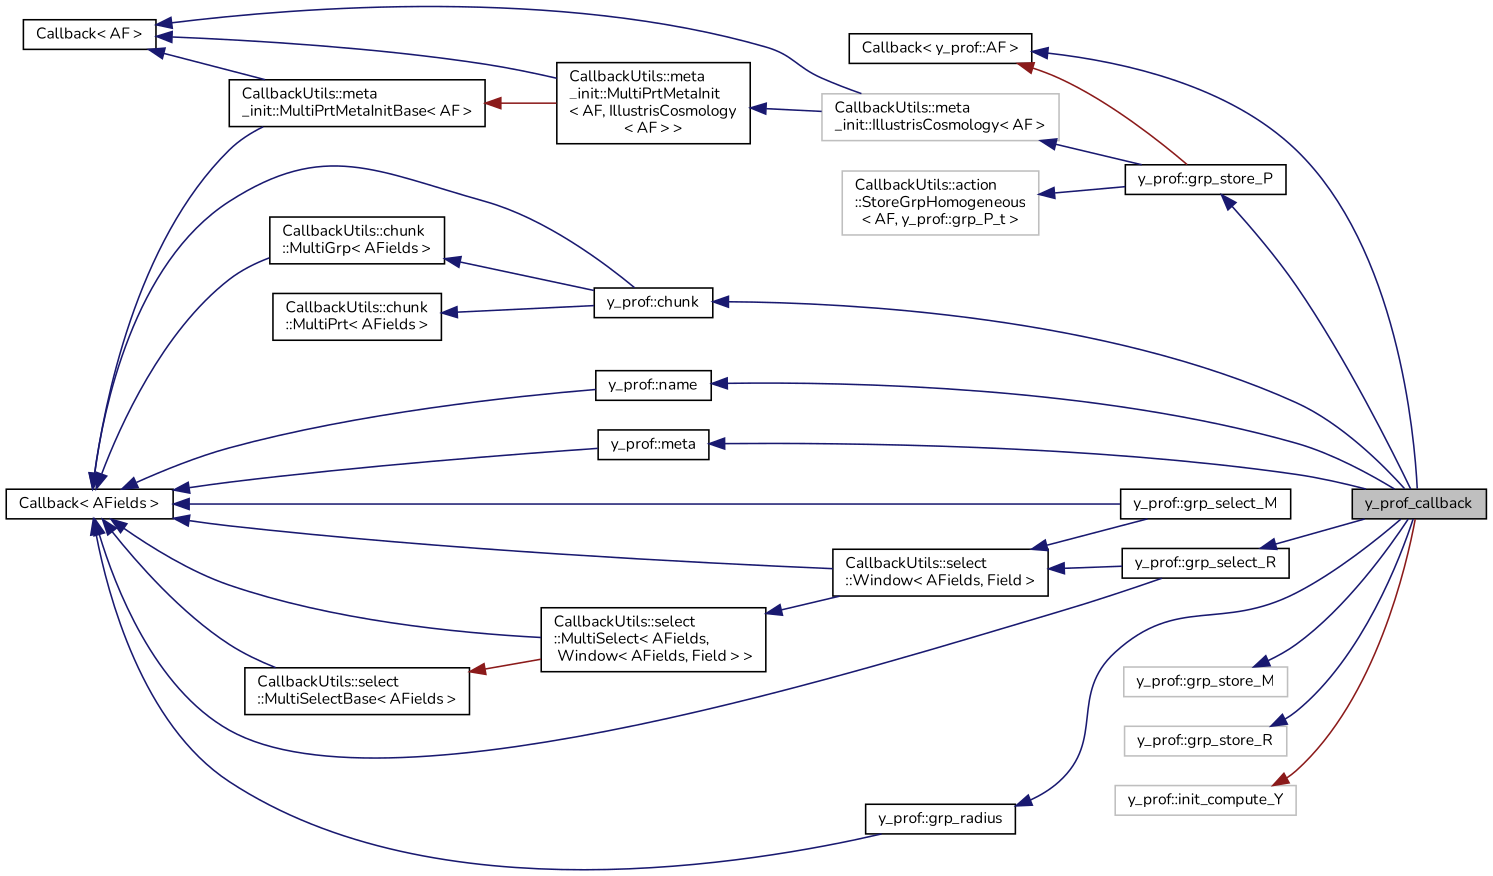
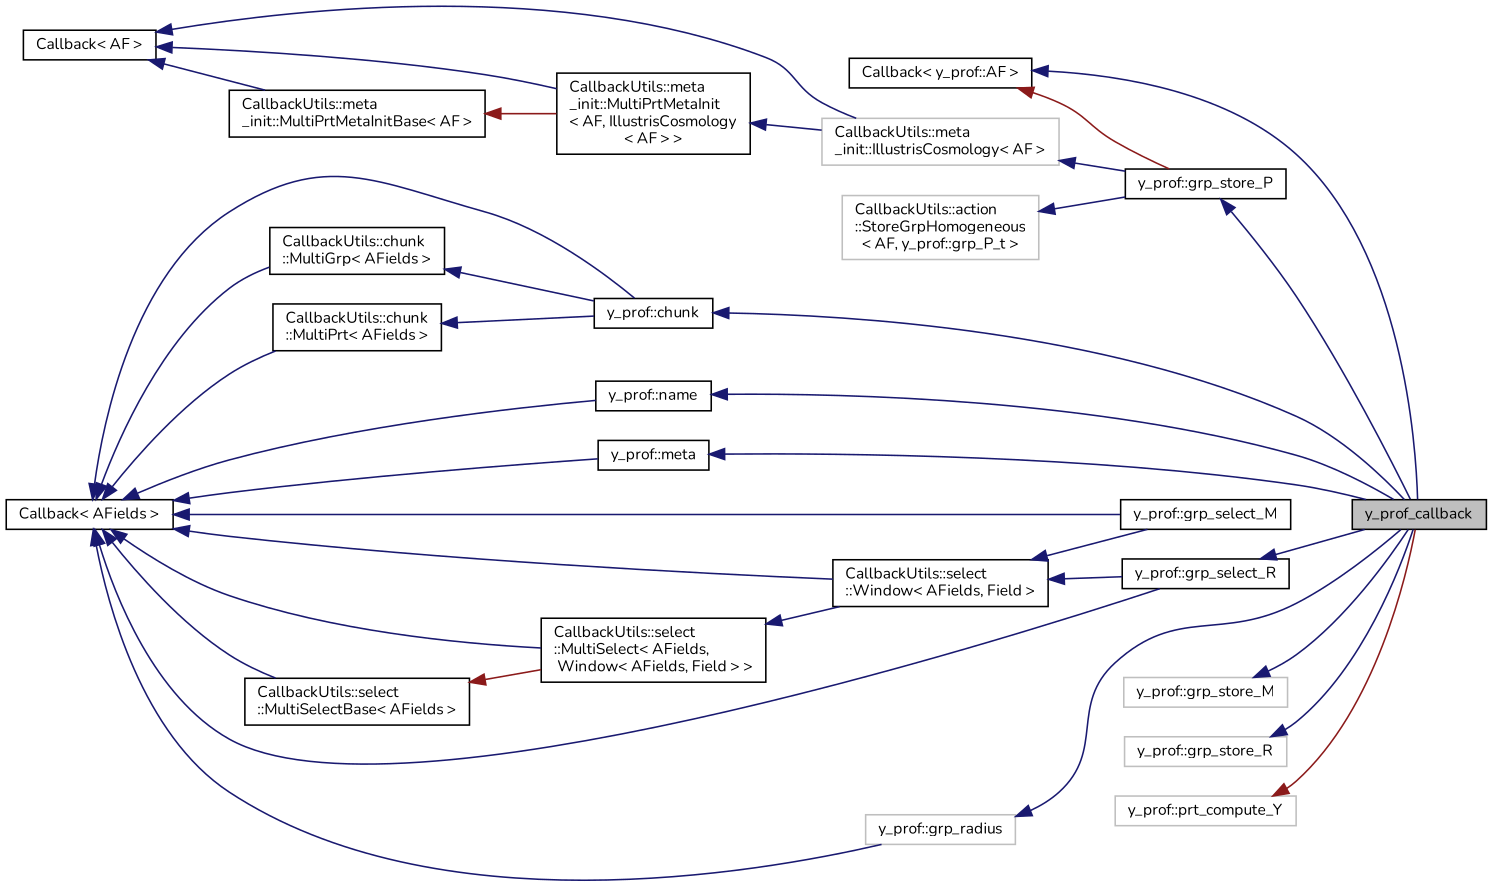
  digraph {
    fontname=Nunito
    rankdir=LR
    node [color=black fillcolor=white fontname=Nunito fontsize=10 shape=record style=filled]
    edge [color=midnightblue dir=back fontname=Nunito fontsize=10 labelfontname=Helvetica labelfontsize=10 style=solid]
    n1 [fillcolor=grey75 fontcolor=black height=0.2 label=y_prof_callback width=0.4]
    n2 [height=0.2 label="Callback\< y_prof::AF \>" width=0.4]
    n3 [height=0.2 label="y_prof::grp_store_P" width=0.4]
    n4 [height=0.2 label="y_prof::chunk" width=0.4]
    n5 [height=0.2 label="Callback\< AFields \>" width=0.4]
    n6 [height=0.2 label="CallbackUtils::chunk\l::MultiGrp\< AFields \>" width=0.4]
    n7 [height=0.2 label="CallbackUtils::chunk\l::MultiPrt\< AFields \>" width=0.4]
    n8 [height=0.2 label="y_prof::name" width=0.4]
    n9 [height=0.2 label="y_prof::meta" width=0.4]
    n10 [height=0.2 label="y_prof::grp_select_M" width=0.4]
    n11 [height=0.2 label="CallbackUtils::select\l::Window\< AFields, Field \>" width=0.4]
    n12 [height=0.2 label="CallbackUtils::select\l::MultiSelect\< AFields,\l Window\< AFields, Field \> \>" width=0.4]
    n13 [height=0.2 label="CallbackUtils::select\l::MultiSelectBase\< AFields \>" width=0.4]
    n14 [height=0.2 label="y_prof::grp_select_R" width=0.4]
-   n15 [height=0.2 label="y_prof::grp_radius" width=0.4]
+   n15 [color=grey75 height=0.2 label="y_prof::grp_radius" width=0.4]
    n16 [color=grey75 height=0.2 label="y_prof::grp_store_M" width=0.4]
    n17 [color=grey75 height=0.2 label="y_prof::grp_store_R" width=0.4]
    n18 [color=grey75 height=0.2 label="CallbackUtils::meta\l_init::IllustrisCosmology\< AF \>" width=0.4]
    n19 [height=0.2 label="Callback\< AF \>" width=0.4]
    n20 [height=0.2 label="CallbackUtils::meta\l_init::MultiPrtMetaInit\l\< AF, IllustrisCosmology\l\< AF \> \>" width=0.4]
    n21 [height=0.2 label="CallbackUtils::meta\l_init::MultiPrtMetaInitBase\< AF \>" width=0.4]
    n22 [color=grey75 height=0.2 label="CallbackUtils::action\l::StoreGrpHomogeneous\l\< AF, y_prof::grp_P_t \>" width=0.4]
-   n23 [color=grey75 height=0.2 label="y_prof::init_compute_Y" width=0.4]
+   n23 [color=grey75 height=0.2 label="y_prof::prt_compute_Y" width=0.4]
    n2 -> n1
    n2 -> n3 [color=firebrick4]
    n3 -> n1
    n4 -> n1
    n5 -> n4
    n5 -> n6
-   n5 -> n21
+   n5 -> n7
    n5 -> n8
    n5 -> n9
    n5 -> n10
    n5 -> n11
    n5 -> n12
    n5 -> n13
    n5 -> n14
    n5 -> n15
    n6 -> n4
    n7 -> n4
    n8 -> n1
    n9 -> n1
    n11 -> n10
    n11 -> n14
    n12 -> n11
    n13 -> n12 [color=firebrick4]
    n14 -> n1
    n15 -> n1
    n16 -> n1
    n17 -> n1
    n18 -> n3
    n19 -> n18
    n19 -> n20
    n19 -> n21
    n20 -> n18
    n21 -> n20 [color=firebrick4]
    n22 -> n3
    n23 -> n1 [color=firebrick4]
  }
